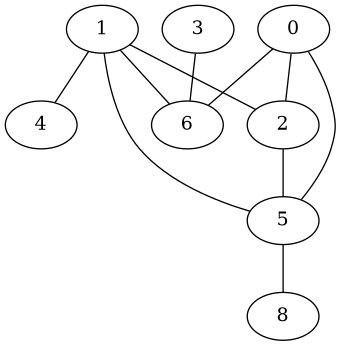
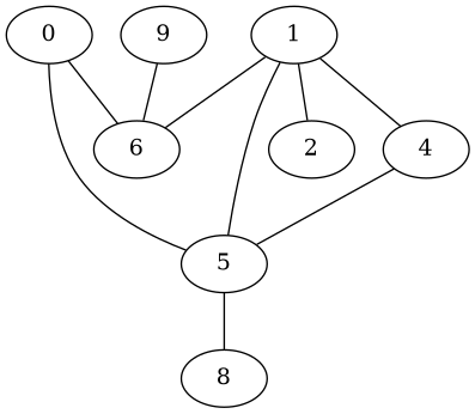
  graph {
    0
    5
    2
    6
    8
    4
    1
-   3
+   3 [label=9]
    0 -- 5
-   0 -- 2
    0 -- 6
    5 -- 8
-   2 -- 5
+   4 -- 5
    1 -- 5
    1 -- 2
    1 -- 6
    1 -- 4
    3 -- 6
  }
